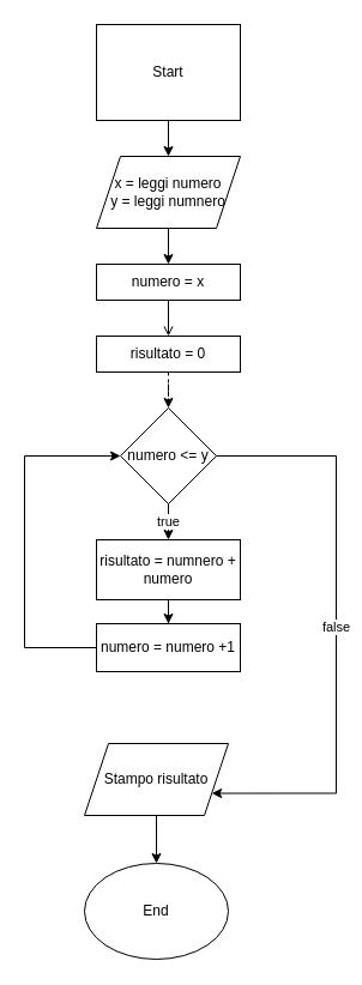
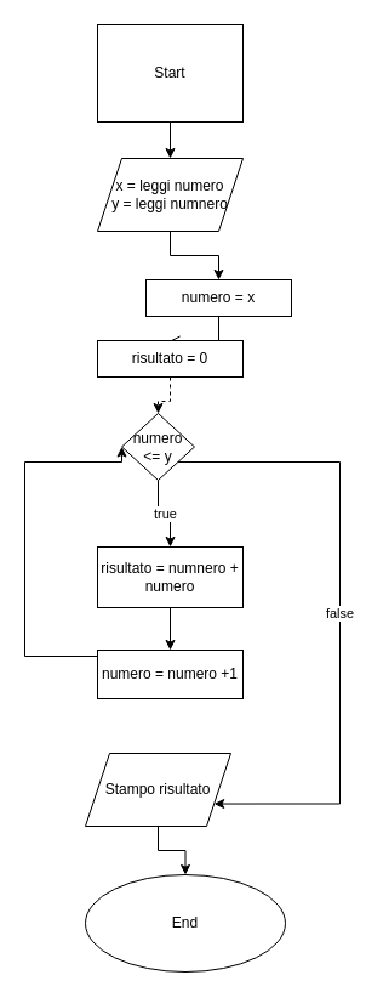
  <mxCell id="0" />
  <mxCell id="1" parent="0" />
  <mxCell id="2" value="" style="edgeStyle=orthogonalEdgeStyle;rounded=0;orthogonalLoop=1;jettySize=auto;html=1;" edge="1" parent="1" source="3" target="5"><mxGeometry relative="1" as="geometry" /></mxCell>
  <mxCell id="3" value="Start" style="whiteSpace=wrap;html=1;rounded=0;" vertex="1" parent="1"><mxGeometry x="80" y="20" width="120" height="80" as="geometry" /></mxCell>
  <mxCell id="4" value="" style="edgeStyle=orthogonalEdgeStyle;rounded=0;orthogonalLoop=1;jettySize=auto;html=1;" edge="1" parent="1" source="5" target="7"><mxGeometry relative="1" as="geometry" /></mxCell>
  <mxCell id="5" value="x = leggi numero&lt;br&gt;y = leggi numnero" style="shape=parallelogram;perimeter=parallelogramPerimeter;whiteSpace=wrap;html=1;fixedSize=1;" vertex="1" parent="1"><mxGeometry x="80" y="130" width="120" height="60" as="geometry" /></mxCell>
  <mxCell id="6" value="" style="edgeStyle=orthogonalEdgeStyle;rounded=0;orthogonalLoop=1;jettySize=auto;html=1;endArrow=open;" edge="1" parent="1" source="7" target="9"><mxGeometry relative="1" as="geometry" /></mxCell>
- <mxCell id="7" value="numero = x" style="rounded=0;whiteSpace=wrap;html=1;" vertex="1" parent="1"><mxGeometry x="80" y="220" width="120" height="30" as="geometry" /></mxCell>
+ <mxCell id="7" value="numero = x" style="rounded=0;whiteSpace=wrap;html=1;" vertex="1" parent="1"><mxGeometry x="120" y="230" width="120" height="30" as="geometry" /></mxCell>
  <mxCell id="8" value="" style="edgeStyle=orthogonalEdgeStyle;rounded=0;orthogonalLoop=1;jettySize=auto;html=1;dashed=1;" edge="1" parent="1" source="9" target="12"><mxGeometry relative="1" as="geometry" /></mxCell>
  <mxCell id="9" value="risultato = 0" style="rounded=0;whiteSpace=wrap;html=1;" vertex="1" parent="1"><mxGeometry x="80" y="280" width="120" height="30" as="geometry" /></mxCell>
  <mxCell id="10" value="true" style="edgeStyle=orthogonalEdgeStyle;rounded=0;orthogonalLoop=1;jettySize=auto;html=1;" edge="1" parent="1" source="12" target="14"><mxGeometry relative="1" as="geometry" /></mxCell>
  <mxCell id="11" value="false" style="edgeStyle=orthogonalEdgeStyle;rounded=0;orthogonalLoop=1;jettySize=auto;html=1;entryX=1;entryY=0.75;entryDx=0;entryDy=0;" edge="1" parent="1" source="12" target="18"><mxGeometry relative="1" as="geometry"><Array as="points"><mxPoint x="280" y="380" /><mxPoint x="280" y="662" /></Array></mxGeometry></mxCell>
- <mxCell id="12" value="numero &amp;lt;= y" style="rhombus;whiteSpace=wrap;html=1;" vertex="1" parent="1"><mxGeometry x="100" y="340" width="80" height="80" as="geometry" /></mxCell>
+ <mxCell id="12" value="numero &amp;lt;= y" style="rhombus;whiteSpace=wrap;html=1;" vertex="1" parent="1"><mxGeometry x="100" y="340" width="60" height="55" as="geometry" /></mxCell>
  <mxCell id="13" value="" style="edgeStyle=orthogonalEdgeStyle;rounded=0;orthogonalLoop=1;jettySize=auto;html=1;" edge="1" parent="1" source="14" target="16"><mxGeometry relative="1" as="geometry" /></mxCell>
  <mxCell id="14" value="risultato = numnero + numero" style="rounded=0;whiteSpace=wrap;html=1;" vertex="1" parent="1"><mxGeometry x="80" y="450" width="120" height="50" as="geometry" /></mxCell>
  <mxCell id="15" style="edgeStyle=orthogonalEdgeStyle;rounded=0;orthogonalLoop=1;jettySize=auto;html=1;entryX=0;entryY=0.5;entryDx=0;entryDy=0;" edge="1" parent="1" source="16" target="12"><mxGeometry relative="1" as="geometry"><Array as="points"><mxPoint x="20" y="540" /><mxPoint x="20" y="380" /></Array></mxGeometry></mxCell>
- <mxCell id="16" value="numero = numero +1" style="rounded=0;whiteSpace=wrap;html=1;" vertex="1" parent="1"><mxGeometry x="80" y="520" width="120" height="40" as="geometry" /></mxCell>
+ <mxCell id="16" value="numero = numero +1" style="rounded=0;whiteSpace=wrap;html=1;" vertex="1" parent="1"><mxGeometry x="80" y="535" width="120" height="40" as="geometry" /></mxCell>
  <mxCell id="17" value="" style="edgeStyle=orthogonalEdgeStyle;rounded=0;orthogonalLoop=1;jettySize=auto;html=1;" edge="1" parent="1" source="18" target="19"><mxGeometry relative="1" as="geometry" /></mxCell>
  <mxCell id="18" value="Stampo risultato" style="shape=parallelogram;perimeter=parallelogramPerimeter;whiteSpace=wrap;html=1;fixedSize=1;" vertex="1" parent="1"><mxGeometry x="70" y="620" width="120" height="60" as="geometry" /></mxCell>
- <mxCell id="19" value="End" style="ellipse;whiteSpace=wrap;html=1;" vertex="1" parent="1"><mxGeometry x="70" y="720" width="120" height="80" as="geometry" /></mxCell>
+ <mxCell id="19" value="End" style="ellipse;whiteSpace=wrap;html=1;" vertex="1" parent="1"><mxGeometry x="70" y="720" width="165" height="80" as="geometry" /></mxCell>
